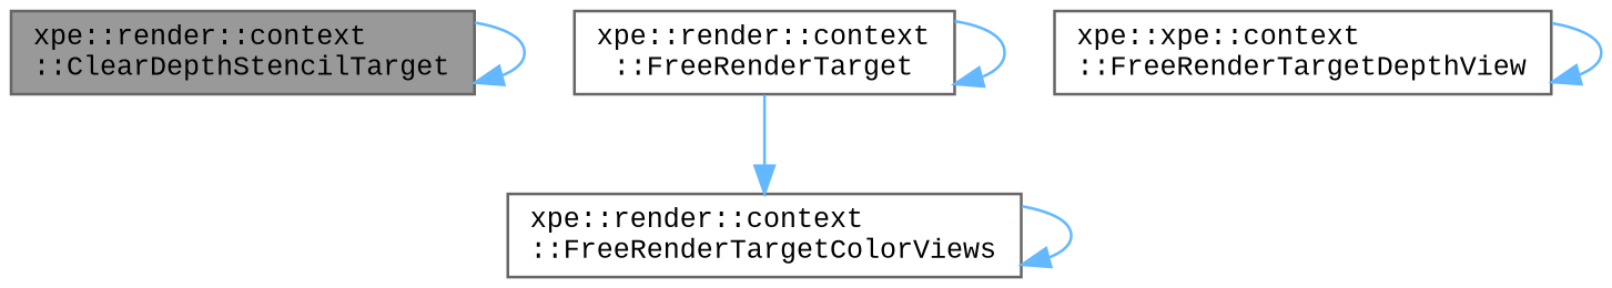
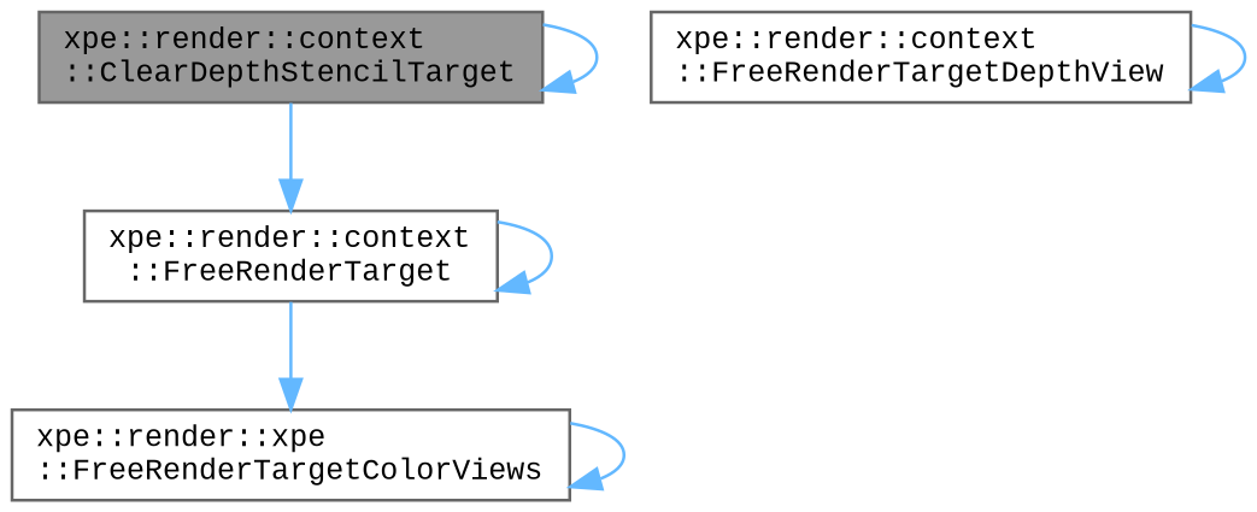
  digraph {
    fontname="Liberation Mono"
    rankdir=TB
    node [color=grey40 fillcolor=white fontname="Liberation Mono" fontsize=10 shape=box style=filled]
    edge [color=steelblue1 fontname="Liberation Mono" fontsize=10 labelfontname=Helvetica labelfontsize=10 style=solid]
    n1 [color=gray40 fillcolor=grey60 fontcolor=black height=0.2 label="xpe::render::context\l::ClearDepthStencilTarget" width=0.4]
    n2 [height=0.2 label="xpe::render::context\l::FreeRenderTarget" width=0.4]
-   n3 [height=0.2 label="xpe::render::context\l::FreeRenderTargetColorViews" width=0.4]
-   n4 [height=0.2 label="xpe::xpe::context\l::FreeRenderTargetDepthView" width=0.4]
+   n3 [height=0.2 label="xpe::render::xpe\l::FreeRenderTargetColorViews" width=0.4]
+   n4 [height=0.2 label="xpe::render::context\l::FreeRenderTargetDepthView" width=0.4]
    n1 -> n1
+   n1 -> n2
    n2 -> n2
    n2 -> n3
    n3 -> n3
    n4 -> n4
  }
